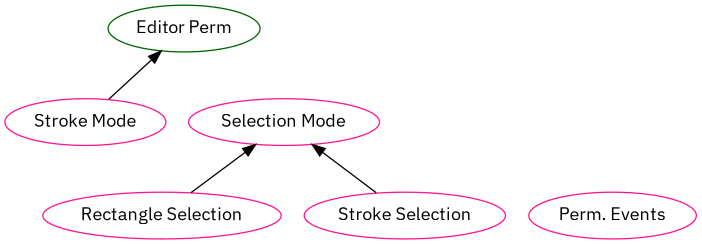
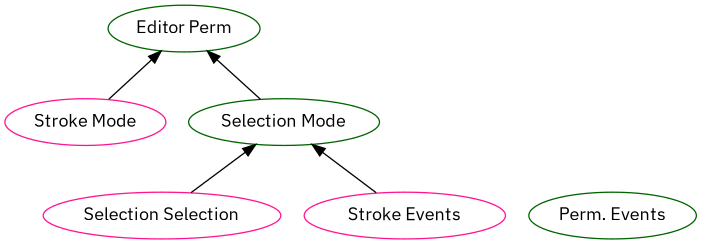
  digraph {
    fontname="IBM Plex Sans"
    rankdir=BT
    node [color=deeppink fontname="IBM Plex Sans"]
    edge [fontname="IBM Plex Sans"]
-   "Selection Mode"
-   "Rectangle Selection"
+   "Selection Mode" [color=darkgreen]
+   "Rectangle Selection" [label="Selection Selection"]
    n3 [color=darkgreen label="Editor Perm"]
-   "Stroke Selection"
+   "Stroke Selection" [label="Stroke Events"]
    n5 [label="Stroke Mode"]
-   "Perm. Events"
+   "Perm. Events" [color=darkgreen]
+   "Selection Mode" -> n3
    "Rectangle Selection" -> "Selection Mode"
    "Stroke Selection" -> "Selection Mode"
    n5 -> n3
  }
